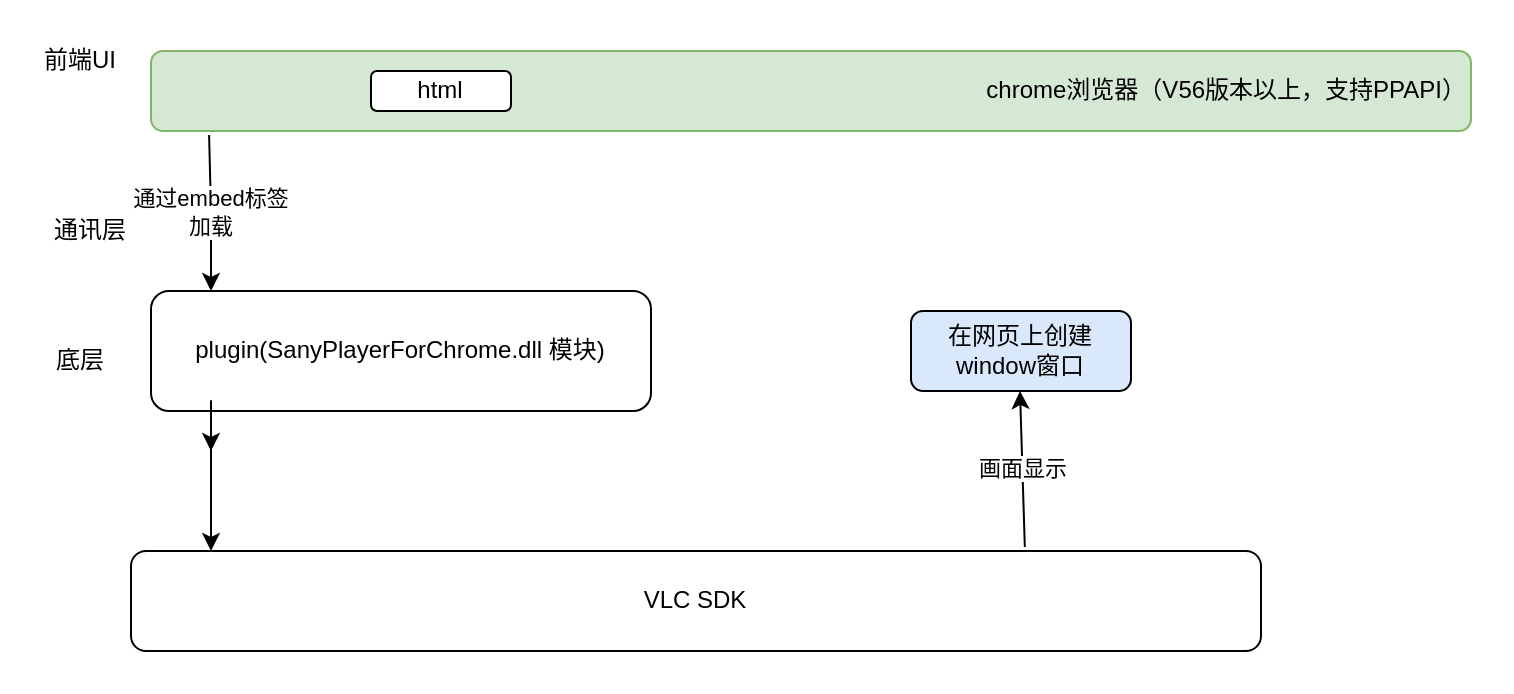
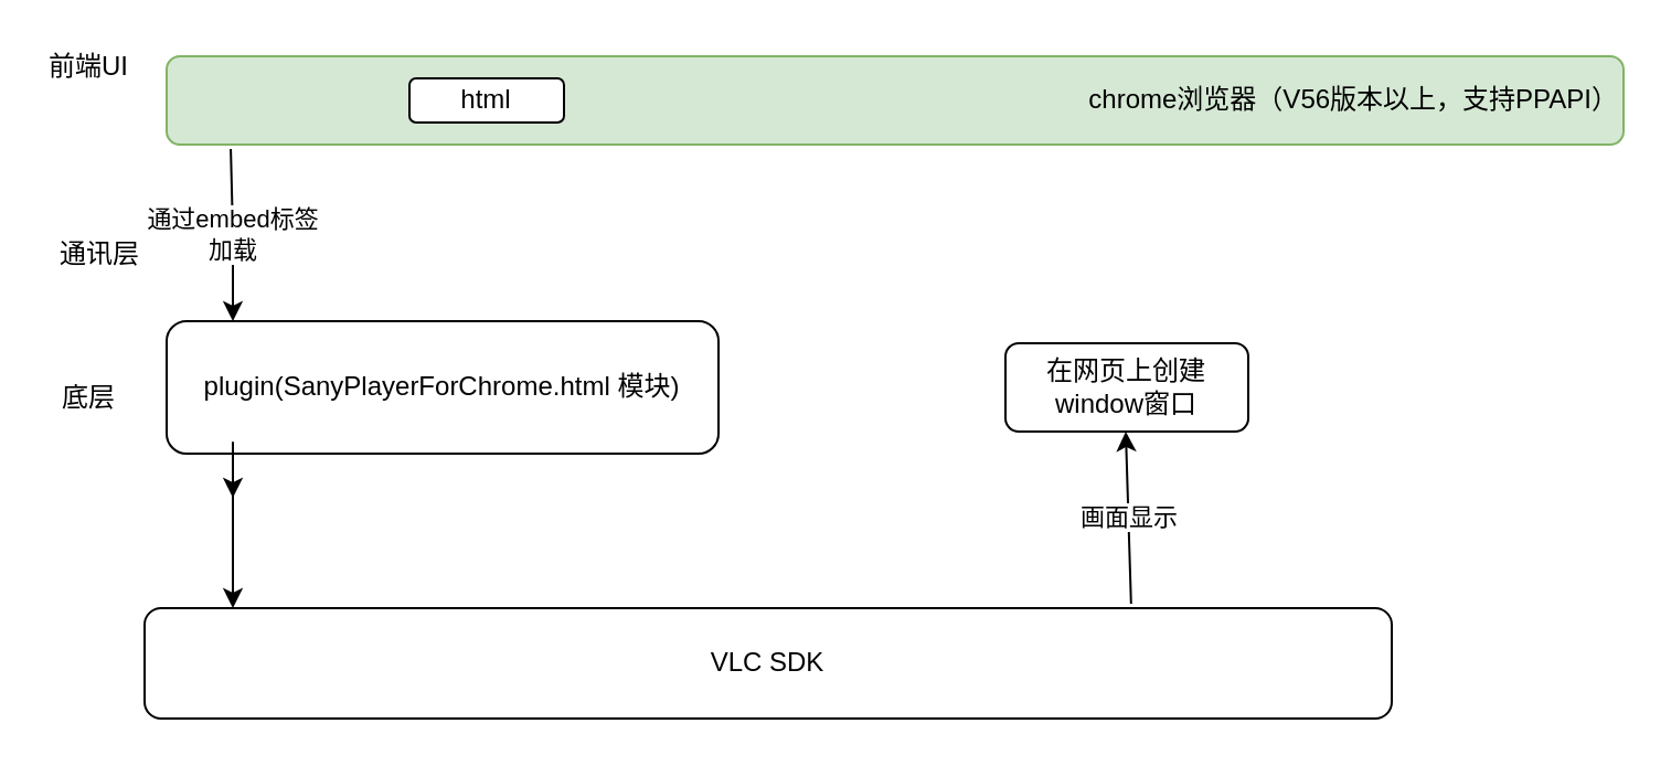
  <mxCell id="0" />
  <mxCell id="1" parent="0" />
  <mxCell id="2" value="chrome浏览器（V56版本以上，支持PPAPI）" style="rounded=1;whiteSpace=wrap;html=1;fillColor=#d5e8d4;strokeColor=#82b366;align=right;" vertex="1" parent="1"><mxGeometry x="75" y="25" width="660" height="40" as="geometry" /></mxCell>
  <mxCell id="3" value="前端UI" style="text;html=1;strokeColor=none;fillColor=none;align=center;verticalAlign=middle;whiteSpace=wrap;rounded=0;" vertex="1" parent="1"><mxGeometry x="20" y="20" width="40" height="20" as="geometry" /></mxCell>
- <mxCell id="4" value="plugin(SanyPlayerForChrome.dll 模块)" style="rounded=1;whiteSpace=wrap;html=1;" vertex="1" parent="1"><mxGeometry x="75" y="145" width="250" height="60" as="geometry" /></mxCell>
+ <mxCell id="4" value="plugin(SanyPlayerForChrome.html 模块)" style="rounded=1;whiteSpace=wrap;html=1;" vertex="1" parent="1"><mxGeometry x="75" y="145" width="250" height="60" as="geometry" /></mxCell>
  <mxCell id="5" value="通讯层" style="text;html=1;strokeColor=none;fillColor=none;align=center;verticalAlign=middle;whiteSpace=wrap;rounded=0;" vertex="1" parent="1"><mxGeometry x="25" y="105" width="40" height="20" as="geometry" /></mxCell>
- <mxCell id="6" value="在网页上创建window窗口" style="rounded=1;whiteSpace=wrap;html=1;fillColor=#dae8fc;" vertex="1" parent="1"><mxGeometry x="455" y="155" width="110" height="40" as="geometry" /></mxCell>
+ <mxCell id="6" value="在网页上创建window窗口" style="rounded=1;whiteSpace=wrap;html=1;" vertex="1" parent="1"><mxGeometry x="455" y="155" width="110" height="40" as="geometry" /></mxCell>
  <mxCell id="7" value="VLC SDK" style="rounded=1;whiteSpace=wrap;html=1;" vertex="1" parent="1"><mxGeometry x="65" y="275" width="565" height="50" as="geometry" /></mxCell>
  <mxCell id="8" value="" style="endArrow=classic;startArrow=classic;html=1;" edge="1" parent="1"><mxGeometry width="50" height="50" relative="1" as="geometry"><mxPoint x="105" y="275" as="sourcePoint" /><mxPoint x="105" y="225" as="targetPoint" /><Array as="points"><mxPoint x="105" y="235" /><mxPoint x="105" y="195" /></Array></mxGeometry></mxCell>
  <mxCell id="9" value="html" style="rounded=1;whiteSpace=wrap;html=1;" vertex="1" parent="1"><mxGeometry x="185" y="35" width="70" height="20" as="geometry" /></mxCell>
  <mxCell id="10" value="画面显示" style="endArrow=classic;html=1;exitX=0.791;exitY=-0.04;exitDx=0;exitDy=0;exitPerimeter=0;" edge="1" parent="1" source="7"><mxGeometry width="50" height="50" relative="1" as="geometry"><mxPoint x="510" y="265" as="sourcePoint" /><mxPoint x="509.5" y="195" as="targetPoint" /></mxGeometry></mxCell>
  <mxCell id="11" value="通过embed标签&lt;br&gt;加载" style="endArrow=classic;html=1;exitX=0.044;exitY=1.05;exitDx=0;exitDy=0;exitPerimeter=0;" edge="1" parent="1" source="2"><mxGeometry width="50" height="50" relative="1" as="geometry"><mxPoint x="105" y="78" as="sourcePoint" /><mxPoint x="105" y="145" as="targetPoint" /><Array as="points"><mxPoint x="105" y="105" /></Array></mxGeometry></mxCell>
  <mxCell id="12" value="底层&lt;br&gt;" style="text;html=1;strokeColor=none;fillColor=none;align=center;verticalAlign=middle;whiteSpace=wrap;rounded=0;" vertex="1" parent="1"><mxGeometry x="25" y="175" width="30" height="10" as="geometry" /></mxCell>
